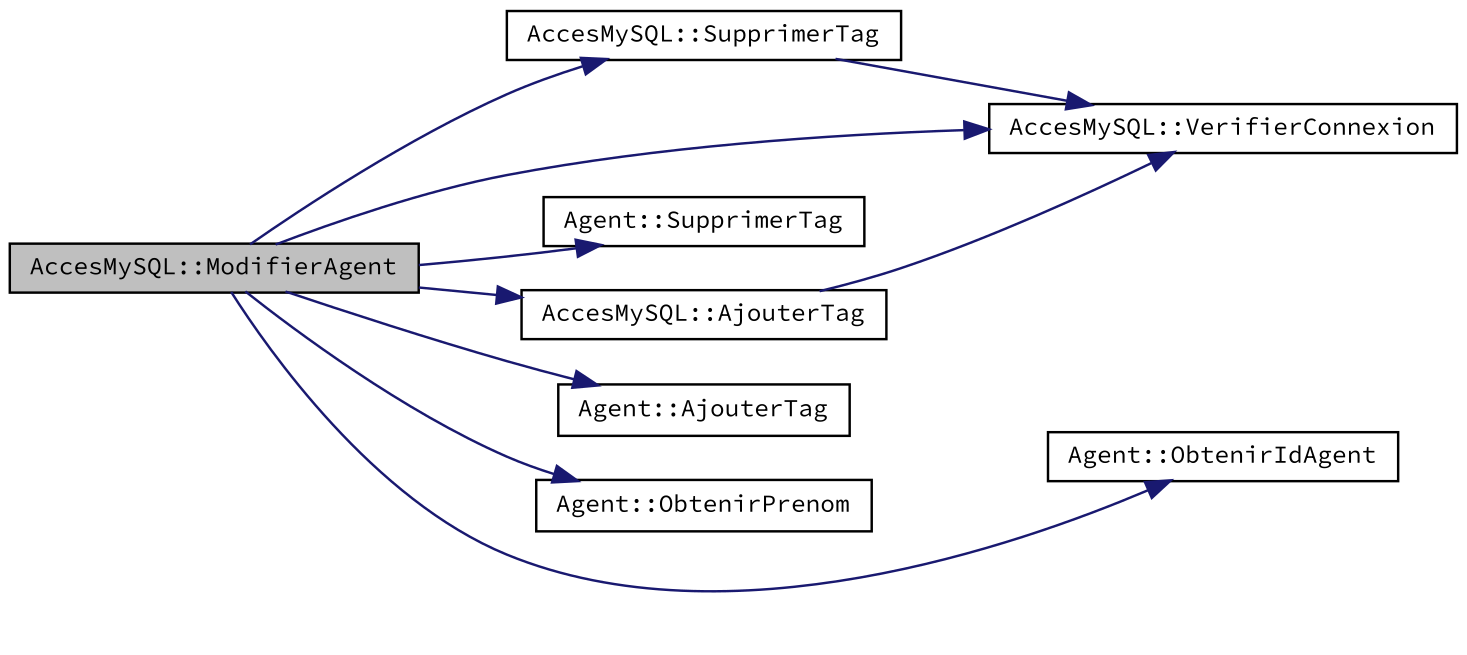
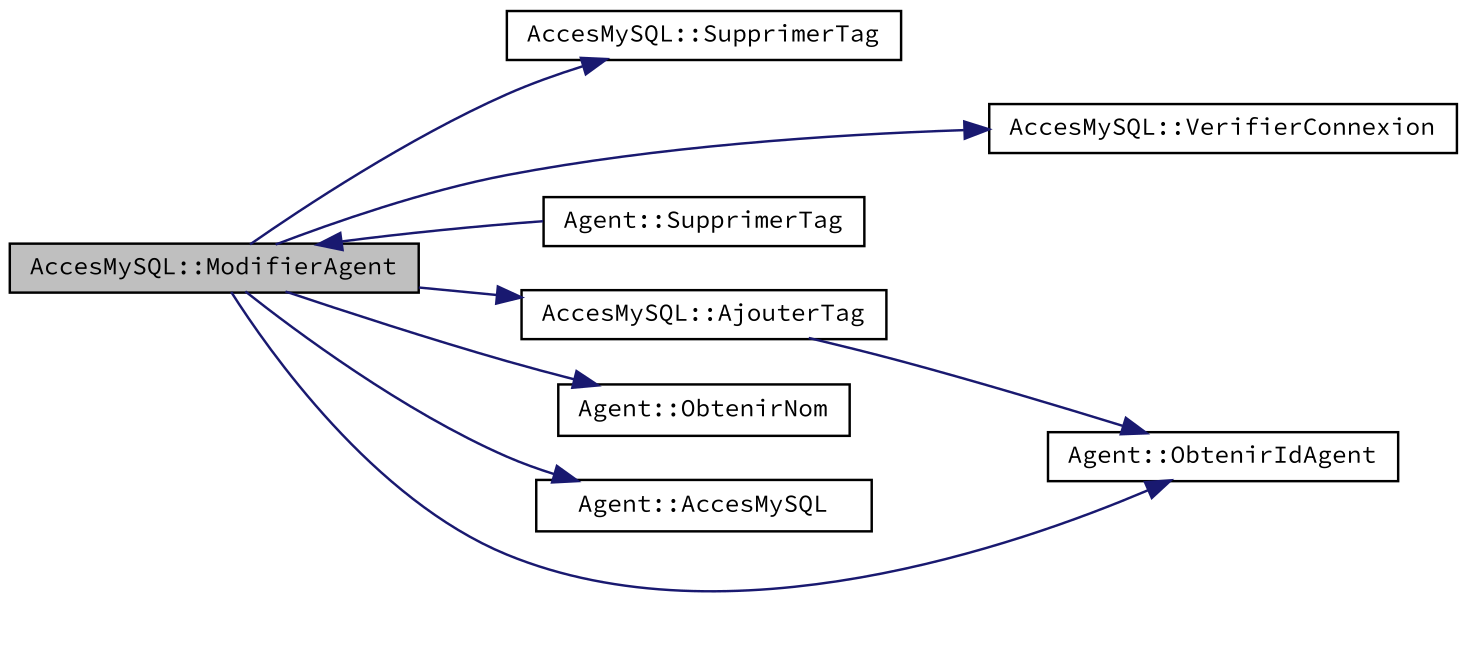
  digraph {
    fontname="Source Code Pro"
    rankdir=LR
    node [color=black fillcolor=white fontname="Source Code Pro" fontsize=10 shape=record style=filled]
    edge [color=midnightblue fontname="Source Code Pro" fontsize=10 labelfontname=Helvetica labelfontsize=10 style=solid]
    n1 [fillcolor=grey75 fontcolor=black height=0.2 label="AccesMySQL::ModifierAgent" width=0.4]
    n2 [height=0.2 label="AccesMySQL::AjouterTag" width=0.4]
    n3 [height=0.2 label="AccesMySQL::VerifierConnexion" width=0.4]
    n4 [height=0.2 label="Agent::SupprimerTag" width=0.4]
    n5 [height=0.2 label="Agent::ObtenirIdAgent" width=0.4]
-   n6 [height=0.2 label="Agent::AjouterTag" width=0.4]
-   n7 [height=0.2 label="Agent::ObtenirPrenom" width=0.4]
+   n6 [height=0.2 label="Agent::ObtenirNom" width=0.4]
+   n7 [height=0.2 label="Agent::AccesMySQL" width=0.4]
    n8 [height=0.2 label="AccesMySQL::SupprimerTag" width=0.4]
    n1 -> n2
    n1 -> n3
-   n1 -> n4
+   n4 -> n1
    n1 -> n5
    n1 -> n6
    n1 -> n7
    n1 -> n8
-   n2 -> n3
-   n8 -> n3
+   n2 -> n5
  }
